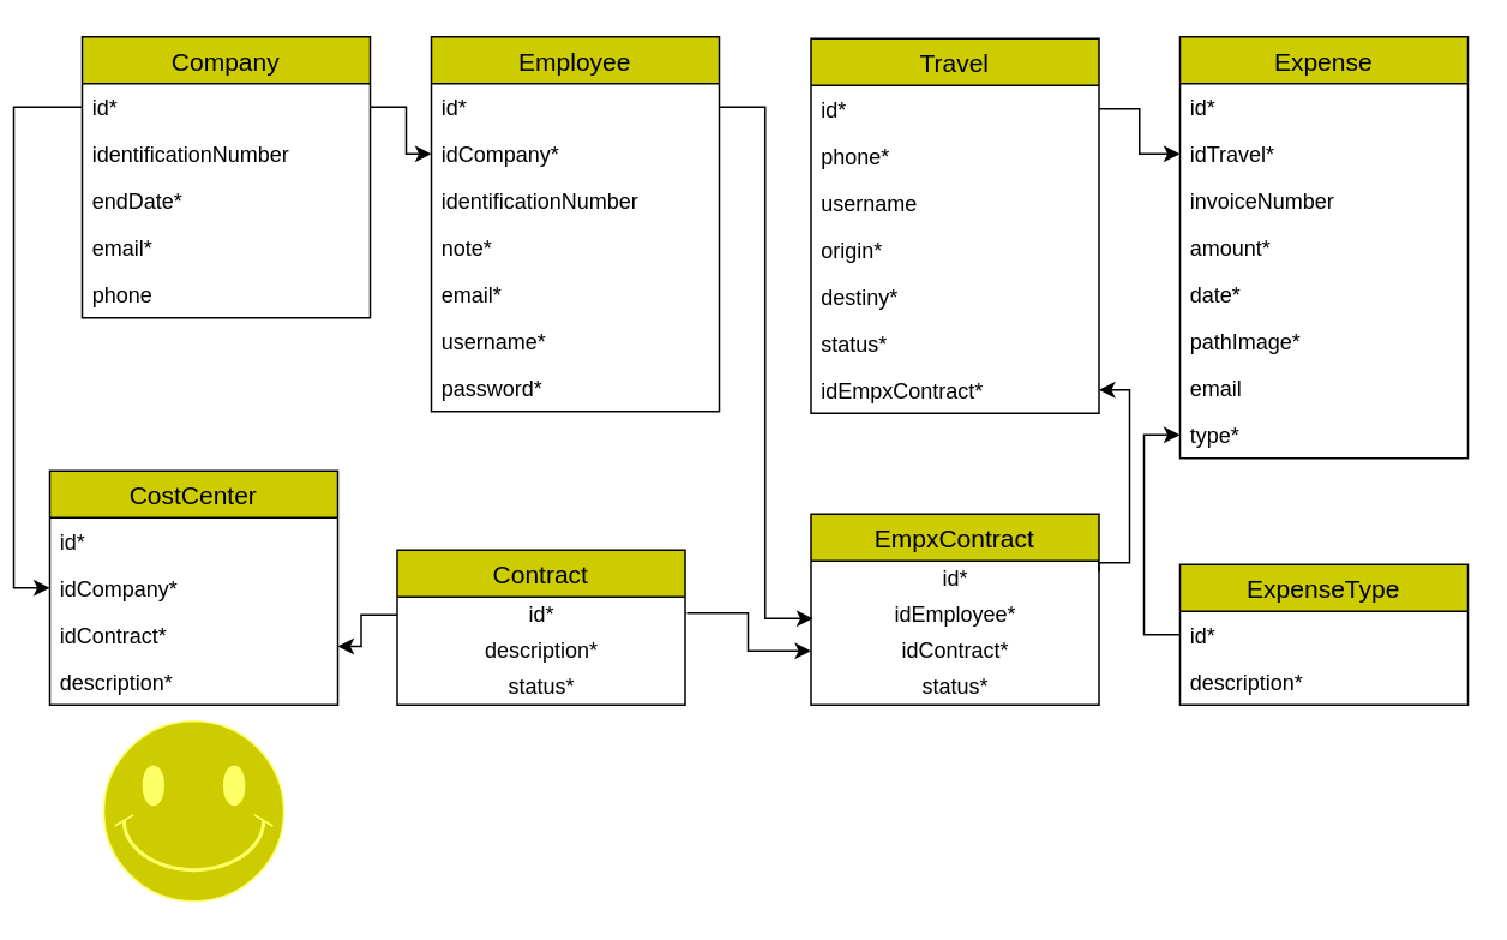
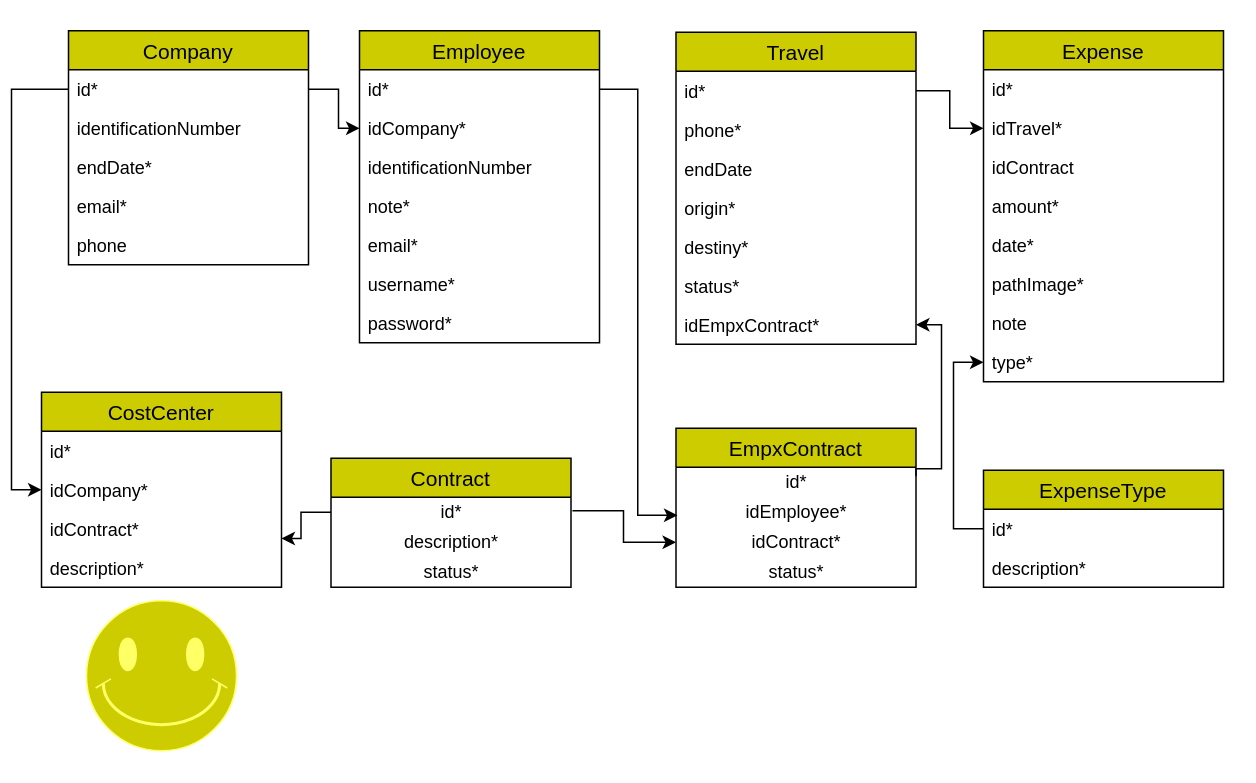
  <mxCell id="0" />
  <mxCell id="1" parent="0" />
  <mxCell id="2" value="Company" style="swimlane;fontStyle=0;childLayout=stackLayout;horizontal=1;startSize=26;horizontalStack=0;resizeParent=1;resizeParentMax=0;resizeLast=0;collapsible=1;marginBottom=0;align=center;fontSize=14;fillColor=#CCCC00;" parent="1" vertex="1"><mxGeometry x="38" y="20" width="160" height="156" as="geometry" /></mxCell>
  <mxCell id="3" value="id*" style="text;strokeColor=none;fillColor=none;spacingLeft=4;spacingRight=4;overflow=hidden;rotatable=0;points=[[0,0.5],[1,0.5]];portConstraint=eastwest;fontSize=12;" parent="2" vertex="1"><mxGeometry y="26" width="160" height="26" as="geometry" /></mxCell>
  <mxCell id="4" value="identificationNumber" style="text;strokeColor=none;fillColor=none;spacingLeft=4;spacingRight=4;overflow=hidden;rotatable=0;points=[[0,0.5],[1,0.5]];portConstraint=eastwest;fontSize=12;" parent="2" vertex="1"><mxGeometry y="52" width="160" height="26" as="geometry" /></mxCell>
  <mxCell id="5" value="endDate*" style="text;strokeColor=none;fillColor=none;spacingLeft=4;spacingRight=4;overflow=hidden;rotatable=0;points=[[0,0.5],[1,0.5]];portConstraint=eastwest;fontSize=12;" parent="2" vertex="1"><mxGeometry y="78" width="160" height="26" as="geometry" /></mxCell>
  <mxCell id="6" value="email*" style="text;strokeColor=none;fillColor=none;spacingLeft=4;spacingRight=4;overflow=hidden;rotatable=0;points=[[0,0.5],[1,0.5]];portConstraint=eastwest;fontSize=12;" parent="2" vertex="1"><mxGeometry y="104" width="160" height="26" as="geometry" /></mxCell>
  <mxCell id="7" value="phone" style="text;strokeColor=none;fillColor=none;spacingLeft=4;spacingRight=4;overflow=hidden;rotatable=0;points=[[0,0.5],[1,0.5]];portConstraint=eastwest;fontSize=12;" parent="2" vertex="1"><mxGeometry y="130" width="160" height="26" as="geometry" /></mxCell>
  <mxCell id="8" value="Employee" style="swimlane;fontStyle=0;childLayout=stackLayout;horizontal=1;startSize=26;horizontalStack=0;resizeParent=1;resizeParentMax=0;resizeLast=0;collapsible=1;marginBottom=0;align=center;fontSize=14;fillColor=#CCCC00;" parent="1" vertex="1"><mxGeometry x="232" y="20" width="160" height="208" as="geometry" /></mxCell>
  <mxCell id="9" value="id*" style="text;strokeColor=none;fillColor=none;spacingLeft=4;spacingRight=4;overflow=hidden;rotatable=0;points=[[0,0.5],[1,0.5]];portConstraint=eastwest;fontSize=12;" parent="8" vertex="1"><mxGeometry y="26" width="160" height="26" as="geometry" /></mxCell>
  <mxCell id="10" value="idCompany*" style="text;strokeColor=none;fillColor=none;spacingLeft=4;spacingRight=4;overflow=hidden;rotatable=0;points=[[0,0.5],[1,0.5]];portConstraint=eastwest;fontSize=12;" parent="8" vertex="1"><mxGeometry y="52" width="160" height="26" as="geometry" /></mxCell>
  <mxCell id="11" value="identificationNumber" style="text;strokeColor=none;fillColor=none;spacingLeft=4;spacingRight=4;overflow=hidden;rotatable=0;points=[[0,0.5],[1,0.5]];portConstraint=eastwest;fontSize=12;" parent="8" vertex="1"><mxGeometry y="78" width="160" height="26" as="geometry" /></mxCell>
  <mxCell id="12" value="note*" style="text;strokeColor=none;fillColor=none;spacingLeft=4;spacingRight=4;overflow=hidden;rotatable=0;points=[[0,0.5],[1,0.5]];portConstraint=eastwest;fontSize=12;" parent="8" vertex="1"><mxGeometry y="104" width="160" height="26" as="geometry" /></mxCell>
  <mxCell id="13" value="email*" style="text;strokeColor=none;fillColor=none;spacingLeft=4;spacingRight=4;overflow=hidden;rotatable=0;points=[[0,0.5],[1,0.5]];portConstraint=eastwest;fontSize=12;" parent="8" vertex="1"><mxGeometry y="130" width="160" height="26" as="geometry" /></mxCell>
  <mxCell id="14" value="username*" style="text;strokeColor=none;fillColor=none;spacingLeft=4;spacingRight=4;overflow=hidden;rotatable=0;points=[[0,0.5],[1,0.5]];portConstraint=eastwest;fontSize=12;" parent="8" vertex="1"><mxGeometry y="156" width="160" height="26" as="geometry" /></mxCell>
  <mxCell id="15" value="password*" style="text;strokeColor=none;fillColor=none;spacingLeft=4;spacingRight=4;overflow=hidden;rotatable=0;points=[[0,0.5],[1,0.5]];portConstraint=eastwest;fontSize=12;" parent="8" vertex="1"><mxGeometry y="182" width="160" height="26" as="geometry" /></mxCell>
  <mxCell id="16" value="Travel" style="swimlane;fontStyle=0;childLayout=stackLayout;horizontal=1;startSize=26;horizontalStack=0;resizeParent=1;resizeParentMax=0;resizeLast=0;collapsible=1;marginBottom=0;align=center;fontSize=14;fillColor=#CCCC00;" parent="1" vertex="1"><mxGeometry x="443" y="21" width="160" height="208" as="geometry" /></mxCell>
  <mxCell id="17" value="id*" style="text;strokeColor=none;fillColor=none;spacingLeft=4;spacingRight=4;overflow=hidden;rotatable=0;points=[[0,0.5],[1,0.5]];portConstraint=eastwest;fontSize=12;" parent="16" vertex="1"><mxGeometry y="26" width="160" height="26" as="geometry" /></mxCell>
  <mxCell id="18" value="phone*" style="text;strokeColor=none;fillColor=none;spacingLeft=4;spacingRight=4;overflow=hidden;rotatable=0;points=[[0,0.5],[1,0.5]];portConstraint=eastwest;fontSize=12;" parent="16" vertex="1"><mxGeometry y="52" width="160" height="26" as="geometry" /></mxCell>
- <mxCell id="19" value="username" style="text;strokeColor=none;fillColor=none;spacingLeft=4;spacingRight=4;overflow=hidden;rotatable=0;points=[[0,0.5],[1,0.5]];portConstraint=eastwest;fontSize=12;" parent="16" vertex="1"><mxGeometry y="78" width="160" height="26" as="geometry" /></mxCell>
+ <mxCell id="19" value="endDate" style="text;strokeColor=none;fillColor=none;spacingLeft=4;spacingRight=4;overflow=hidden;rotatable=0;points=[[0,0.5],[1,0.5]];portConstraint=eastwest;fontSize=12;" parent="16" vertex="1"><mxGeometry y="78" width="160" height="26" as="geometry" /></mxCell>
  <mxCell id="20" value="origin*" style="text;strokeColor=none;fillColor=none;spacingLeft=4;spacingRight=4;overflow=hidden;rotatable=0;points=[[0,0.5],[1,0.5]];portConstraint=eastwest;fontSize=12;" parent="16" vertex="1"><mxGeometry y="104" width="160" height="26" as="geometry" /></mxCell>
  <mxCell id="21" value="destiny*" style="text;strokeColor=none;fillColor=none;spacingLeft=4;spacingRight=4;overflow=hidden;rotatable=0;points=[[0,0.5],[1,0.5]];portConstraint=eastwest;fontSize=12;" parent="16" vertex="1"><mxGeometry y="130" width="160" height="26" as="geometry" /></mxCell>
  <mxCell id="22" value="status*" style="text;strokeColor=none;fillColor=none;spacingLeft=4;spacingRight=4;overflow=hidden;rotatable=0;points=[[0,0.5],[1,0.5]];portConstraint=eastwest;fontSize=12;" parent="16" vertex="1"><mxGeometry y="156" width="160" height="26" as="geometry" /></mxCell>
  <mxCell id="23" value="idEmpxContract*" style="text;strokeColor=none;fillColor=none;spacingLeft=4;spacingRight=4;overflow=hidden;rotatable=0;points=[[0,0.5],[1,0.5]];portConstraint=eastwest;fontSize=12;" parent="16" vertex="1"><mxGeometry y="182" width="160" height="26" as="geometry" /></mxCell>
  <mxCell id="24" value="Expense" style="swimlane;fontStyle=0;childLayout=stackLayout;horizontal=1;startSize=26;horizontalStack=0;resizeParent=1;resizeParentMax=0;resizeLast=0;collapsible=1;marginBottom=0;align=center;fontSize=14;fillColor=#CCCC00;" parent="1" vertex="1"><mxGeometry x="648" y="20" width="160" height="234" as="geometry" /></mxCell>
  <mxCell id="25" value="id*" style="text;strokeColor=none;fillColor=none;spacingLeft=4;spacingRight=4;overflow=hidden;rotatable=0;points=[[0,0.5],[1,0.5]];portConstraint=eastwest;fontSize=12;" parent="24" vertex="1"><mxGeometry y="26" width="160" height="26" as="geometry" /></mxCell>
  <mxCell id="26" value="idTravel*" style="text;strokeColor=none;fillColor=none;spacingLeft=4;spacingRight=4;overflow=hidden;rotatable=0;points=[[0,0.5],[1,0.5]];portConstraint=eastwest;fontSize=12;" parent="24" vertex="1"><mxGeometry y="52" width="160" height="26" as="geometry" /></mxCell>
- <mxCell id="27" value="invoiceNumber" style="text;strokeColor=none;fillColor=none;spacingLeft=4;spacingRight=4;overflow=hidden;rotatable=0;points=[[0,0.5],[1,0.5]];portConstraint=eastwest;fontSize=12;" parent="24" vertex="1"><mxGeometry y="78" width="160" height="26" as="geometry" /></mxCell>
+ <mxCell id="27" value="idContract" style="text;strokeColor=none;fillColor=none;spacingLeft=4;spacingRight=4;overflow=hidden;rotatable=0;points=[[0,0.5],[1,0.5]];portConstraint=eastwest;fontSize=12;" parent="24" vertex="1"><mxGeometry y="78" width="160" height="26" as="geometry" /></mxCell>
  <mxCell id="28" value="amount*" style="text;strokeColor=none;fillColor=none;spacingLeft=4;spacingRight=4;overflow=hidden;rotatable=0;points=[[0,0.5],[1,0.5]];portConstraint=eastwest;fontSize=12;" parent="24" vertex="1"><mxGeometry y="104" width="160" height="26" as="geometry" /></mxCell>
  <mxCell id="29" value="date*" style="text;strokeColor=none;fillColor=none;spacingLeft=4;spacingRight=4;overflow=hidden;rotatable=0;points=[[0,0.5],[1,0.5]];portConstraint=eastwest;fontSize=12;" parent="24" vertex="1"><mxGeometry y="130" width="160" height="26" as="geometry" /></mxCell>
  <mxCell id="30" value="pathImage*" style="text;strokeColor=none;fillColor=none;spacingLeft=4;spacingRight=4;overflow=hidden;rotatable=0;points=[[0,0.5],[1,0.5]];portConstraint=eastwest;fontSize=12;" parent="24" vertex="1"><mxGeometry y="156" width="160" height="26" as="geometry" /></mxCell>
- <mxCell id="31" value="email" style="text;strokeColor=none;fillColor=none;spacingLeft=4;spacingRight=4;overflow=hidden;rotatable=0;points=[[0,0.5],[1,0.5]];portConstraint=eastwest;fontSize=12;" parent="24" vertex="1"><mxGeometry y="182" width="160" height="26" as="geometry" /></mxCell>
+ <mxCell id="31" value="note" style="text;strokeColor=none;fillColor=none;spacingLeft=4;spacingRight=4;overflow=hidden;rotatable=0;points=[[0,0.5],[1,0.5]];portConstraint=eastwest;fontSize=12;" parent="24" vertex="1"><mxGeometry y="182" width="160" height="26" as="geometry" /></mxCell>
  <mxCell id="32" value="type*" style="text;strokeColor=none;fillColor=none;spacingLeft=4;spacingRight=4;overflow=hidden;rotatable=0;points=[[0,0.5],[1,0.5]];portConstraint=eastwest;fontSize=12;" parent="24" vertex="1"><mxGeometry y="208" width="160" height="26" as="geometry" /></mxCell>
  <mxCell id="33" value="EmpxContract" style="swimlane;fontStyle=0;childLayout=stackLayout;horizontal=1;startSize=26;horizontalStack=0;resizeParent=1;resizeParentMax=0;resizeLast=0;collapsible=1;marginBottom=0;align=center;fontSize=14;fillColor=#CCCC00;" parent="1" vertex="1"><mxGeometry x="443" y="285" width="160" height="106" as="geometry" /></mxCell>
  <mxCell id="34" value="id*" style="text;html=1;align=center;verticalAlign=middle;resizable=0;points=[];autosize=1;" parent="33" vertex="1"><mxGeometry y="26" width="160" height="20" as="geometry" /></mxCell>
  <mxCell id="35" value="idEmployee*" style="text;html=1;align=center;verticalAlign=middle;resizable=0;points=[];autosize=1;" parent="33" vertex="1"><mxGeometry y="46" width="160" height="20" as="geometry" /></mxCell>
  <mxCell id="36" value="idContract*" style="text;html=1;align=center;verticalAlign=middle;resizable=0;points=[];autosize=1;" parent="33" vertex="1"><mxGeometry y="66" width="160" height="20" as="geometry" /></mxCell>
  <mxCell id="37" value="status*" style="text;html=1;align=center;verticalAlign=middle;resizable=0;points=[];autosize=1;" parent="33" vertex="1"><mxGeometry y="86" width="160" height="20" as="geometry" /></mxCell>
  <mxCell id="38" value="" style="verticalLabelPosition=bottom;verticalAlign=top;html=1;shape=mxgraph.basic.smiley;strokeColor=#FFFF66;fillColor=#CCCC00;" parent="1" vertex="1"><mxGeometry x="50" y="400" width="100" height="100" as="geometry" /></mxCell>
  <mxCell id="39" style="edgeStyle=orthogonalEdgeStyle;rounded=0;orthogonalLoop=1;jettySize=auto;html=1;exitX=1;exitY=0.3;exitDx=0;exitDy=0;entryX=1;entryY=0.5;entryDx=0;entryDy=0;exitPerimeter=0;" edge="1" parent="1" source="34" target="23"><mxGeometry relative="1" as="geometry"><Array as="points"><mxPoint x="620" y="312" /><mxPoint x="620" y="216" /></Array></mxGeometry></mxCell>
  <mxCell id="40" style="edgeStyle=orthogonalEdgeStyle;rounded=0;orthogonalLoop=1;jettySize=auto;html=1;exitX=0;exitY=0.5;exitDx=0;exitDy=0;entryX=0;entryY=0.5;entryDx=0;entryDy=0;" edge="1" parent="1" source="3" target="55"><mxGeometry relative="1" as="geometry" /></mxCell>
  <mxCell id="41" style="edgeStyle=orthogonalEdgeStyle;rounded=0;orthogonalLoop=1;jettySize=auto;html=1;exitX=1;exitY=0.5;exitDx=0;exitDy=0;entryX=0;entryY=0.5;entryDx=0;entryDy=0;" edge="1" parent="1" source="17" target="26"><mxGeometry relative="1" as="geometry" /></mxCell>
  <mxCell id="42" style="edgeStyle=orthogonalEdgeStyle;rounded=0;orthogonalLoop=1;jettySize=auto;html=1;exitX=0;exitY=0.5;exitDx=0;exitDy=0;entryX=0;entryY=0.5;entryDx=0;entryDy=0;" edge="1" parent="1" source="47" target="32"><mxGeometry relative="1" as="geometry" /></mxCell>
  <mxCell id="43" style="edgeStyle=orthogonalEdgeStyle;rounded=0;orthogonalLoop=1;jettySize=auto;html=1;exitX=1;exitY=0.5;exitDx=0;exitDy=0;entryX=0;entryY=0.5;entryDx=0;entryDy=0;" edge="1" parent="1" source="3" target="10"><mxGeometry relative="1" as="geometry" /></mxCell>
  <mxCell id="44" style="edgeStyle=orthogonalEdgeStyle;rounded=0;orthogonalLoop=1;jettySize=auto;html=1;entryX=0.006;entryY=0.6;entryDx=0;entryDy=0;entryPerimeter=0;" edge="1" parent="1" source="9" target="35"><mxGeometry relative="1" as="geometry" /></mxCell>
  <mxCell id="45" style="edgeStyle=orthogonalEdgeStyle;rounded=0;orthogonalLoop=1;jettySize=auto;html=1;entryX=1;entryY=0.75;entryDx=0;entryDy=0;" edge="1" parent="1" source="50" target="53"><mxGeometry relative="1" as="geometry" /></mxCell>
  <mxCell id="46" value="ExpenseType" style="swimlane;fontStyle=0;childLayout=stackLayout;horizontal=1;startSize=26;horizontalStack=0;resizeParent=1;resizeParentMax=0;resizeLast=0;collapsible=1;marginBottom=0;align=center;fontSize=14;fillColor=#CCCC00;" parent="1" vertex="1"><mxGeometry x="648" y="313" width="160" height="78" as="geometry" /></mxCell>
  <mxCell id="47" value="id*" style="text;strokeColor=none;fillColor=none;spacingLeft=4;spacingRight=4;overflow=hidden;rotatable=0;points=[[0,0.5],[1,0.5]];portConstraint=eastwest;fontSize=12;" parent="46" vertex="1"><mxGeometry y="26" width="160" height="26" as="geometry" /></mxCell>
  <mxCell id="48" value="description*" style="text;strokeColor=none;fillColor=none;spacingLeft=4;spacingRight=4;overflow=hidden;rotatable=0;points=[[0,0.5],[1,0.5]];portConstraint=eastwest;fontSize=12;" parent="46" vertex="1"><mxGeometry y="52" width="160" height="26" as="geometry" /></mxCell>
  <mxCell id="49" value="Contract" style="swimlane;fontStyle=0;childLayout=stackLayout;horizontal=1;startSize=26;horizontalStack=0;resizeParent=1;resizeParentMax=0;resizeLast=0;collapsible=1;marginBottom=0;align=center;fontSize=14;fillColor=#CCCC00;" parent="1" vertex="1"><mxGeometry x="213" y="305" width="160" height="86" as="geometry" /></mxCell>
  <mxCell id="50" value="id*" style="text;html=1;align=center;verticalAlign=middle;resizable=0;points=[];autosize=1;" parent="49" vertex="1"><mxGeometry y="26" width="160" height="20" as="geometry" /></mxCell>
  <mxCell id="51" value="description*" style="text;html=1;align=center;verticalAlign=middle;resizable=0;points=[];autosize=1;" parent="49" vertex="1"><mxGeometry y="46" width="160" height="20" as="geometry" /></mxCell>
  <mxCell id="52" value="status*" style="text;html=1;align=center;verticalAlign=middle;resizable=0;points=[];autosize=1;" parent="49" vertex="1"><mxGeometry y="66" width="160" height="20" as="geometry" /></mxCell>
  <mxCell id="53" value="CostCenter" style="swimlane;fontStyle=0;childLayout=stackLayout;horizontal=1;startSize=26;horizontalStack=0;resizeParent=1;resizeParentMax=0;resizeLast=0;collapsible=1;marginBottom=0;align=center;fontSize=14;fillColor=#CCCC00;" parent="1" vertex="1"><mxGeometry x="20" y="261" width="160" height="130" as="geometry" /></mxCell>
  <mxCell id="54" value="id*" style="text;strokeColor=none;fillColor=none;spacingLeft=4;spacingRight=4;overflow=hidden;rotatable=0;points=[[0,0.5],[1,0.5]];portConstraint=eastwest;fontSize=12;" parent="53" vertex="1"><mxGeometry y="26" width="160" height="26" as="geometry" /></mxCell>
  <mxCell id="55" value="idCompany*" style="text;strokeColor=none;fillColor=none;spacingLeft=4;spacingRight=4;overflow=hidden;rotatable=0;points=[[0,0.5],[1,0.5]];portConstraint=eastwest;fontSize=12;" parent="53" vertex="1"><mxGeometry y="52" width="160" height="26" as="geometry" /></mxCell>
  <mxCell id="56" value="idContract*" style="text;strokeColor=none;fillColor=none;spacingLeft=4;spacingRight=4;overflow=hidden;rotatable=0;points=[[0,0.5],[1,0.5]];portConstraint=eastwest;fontSize=12;" parent="53" vertex="1"><mxGeometry y="78" width="160" height="26" as="geometry" /></mxCell>
  <mxCell id="57" value="description*" style="text;strokeColor=none;fillColor=none;spacingLeft=4;spacingRight=4;overflow=hidden;rotatable=0;points=[[0,0.5],[1,0.5]];portConstraint=eastwest;fontSize=12;" parent="53" vertex="1"><mxGeometry y="104" width="160" height="26" as="geometry" /></mxCell>
  <mxCell id="58" style="edgeStyle=orthogonalEdgeStyle;rounded=0;orthogonalLoop=1;jettySize=auto;html=1;exitX=1.006;exitY=0.45;exitDx=0;exitDy=0;exitPerimeter=0;" edge="1" parent="1" source="50" target="36"><mxGeometry relative="1" as="geometry" /></mxCell>
